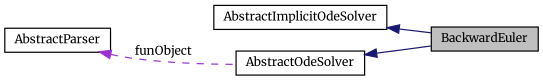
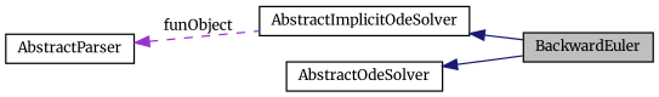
  digraph {
    fontname=Merriweather
    rankdir=LR
    node [color=black fillcolor=white fontname=Merriweather fontsize=10 shape=record style=filled]
    edge [color=midnightblue dir=back fontname=Merriweather fontsize=10 labelfontname=Helvetica labelfontsize=10 style=solid]
    n1 [fillcolor=grey75 fontcolor=black height=0.2 label=BackwardEuler width=0.4]
    n2 [height=0.2 label=AbstractImplicitOdeSolver width=0.4]
    n3 [height=0.2 label=AbstractOdeSolver width=0.4]
    n4 [height=0.2 label=AbstractParser width=0.4]
    n2 -> n1
    n3 -> n1
-   n4 -> n3 [color=darkorchid3 label=" funObject" style=dashed]
+   n4 -> n2 [color=darkorchid3 label=" funObject" style=dashed]
  }
